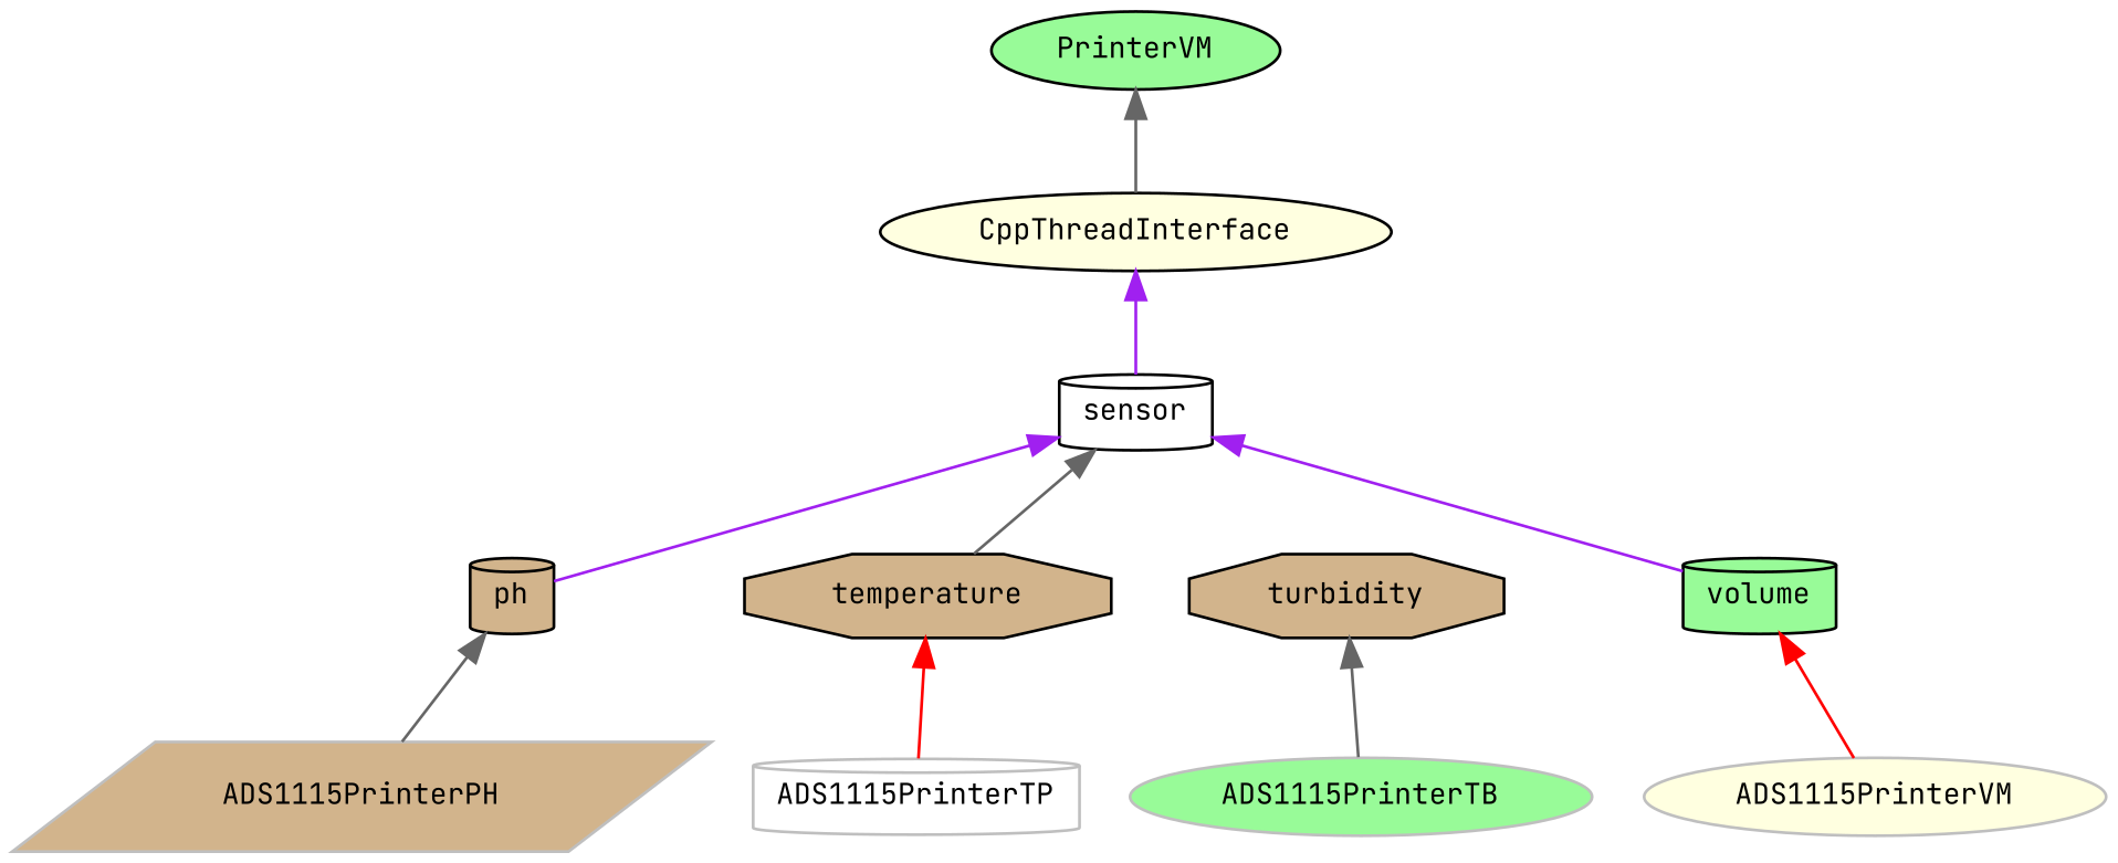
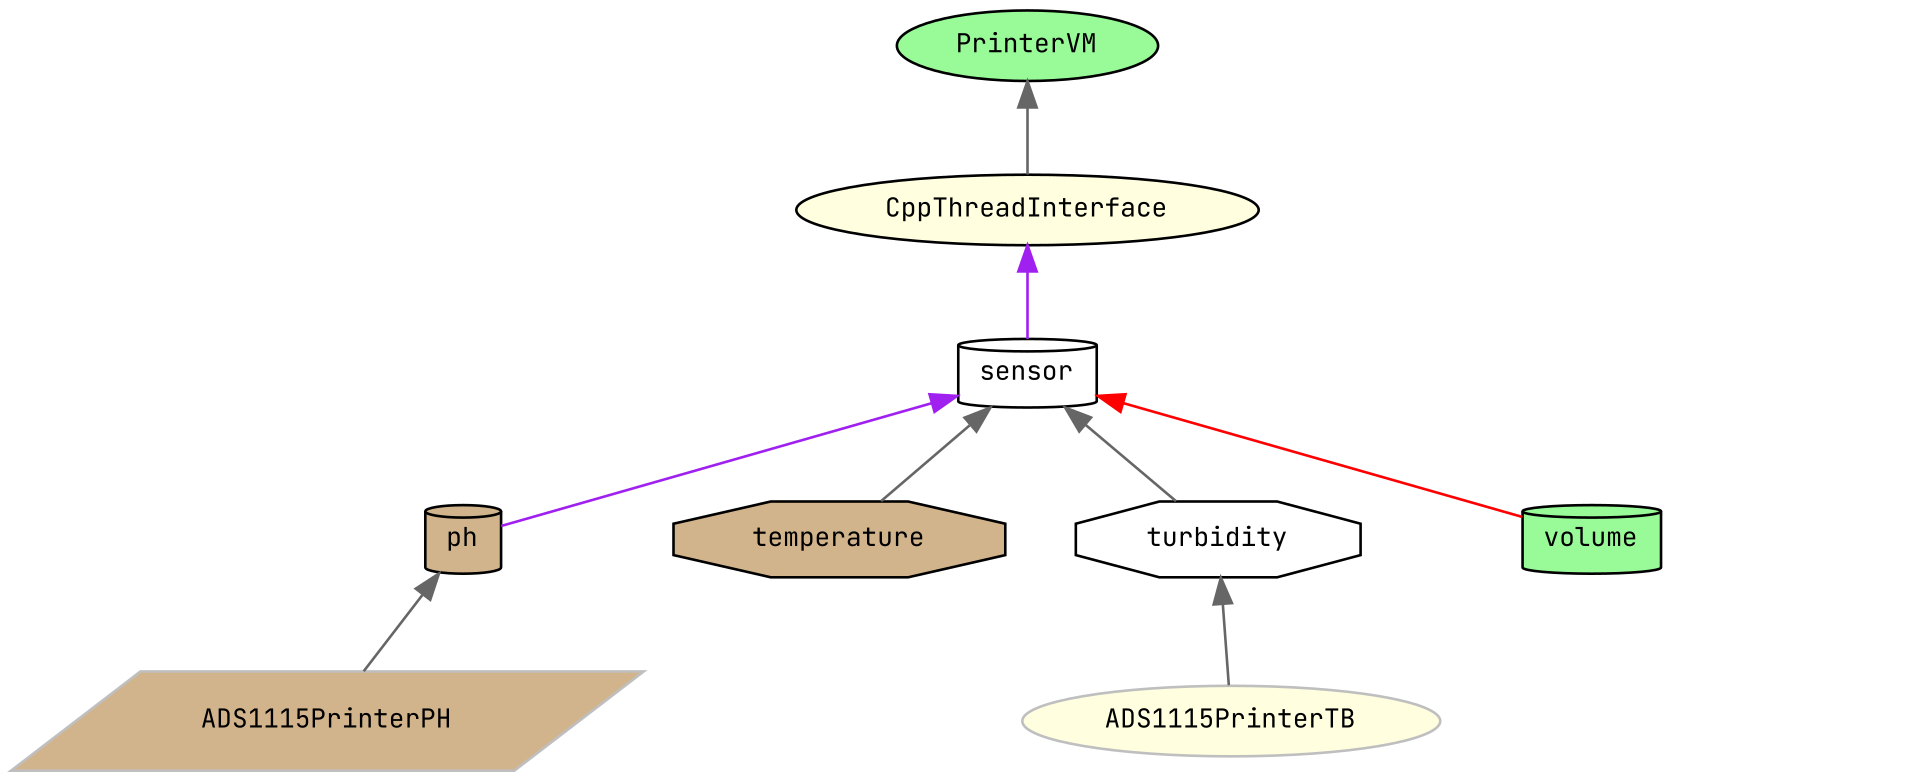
  digraph {
    fontname="JetBrains Mono"
    node [color=black fillcolor=white fontname="JetBrains Mono" fontsize=10 shape=ellipse style=filled]
    edge [color=gray40 dir=back fontname="JetBrains Mono" fontsize=10 labelfontname=Helvetica labelfontsize=10 style=solid]
    n1 [fillcolor=lightyellow fontcolor=black height=0.2 label=CppThreadInterface width=0.4]
    n2 [height=0.2 label=sensor shape=cylinder width=0.4]
    n3 [fillcolor=tan height=0.2 label=ph shape=cylinder width=0.4]
    n4 [fillcolor=tan height=0.2 label=temperature shape=octagon width=0.4]
-   n5 [fillcolor=tan height=0.2 label=turbidity shape=octagon width=0.4]
+   n5 [height=0.2 label=turbidity shape=octagon width=0.4]
    n6 [fillcolor=palegreen height=0.2 label=volume shape=cylinder width=0.4]
    n7 [fillcolor=palegreen height=0.2 label=PrinterVM width=0.4]
    n8 [color=grey75 fillcolor=tan height=0.2 label=ADS1115PrinterPH shape=parallelogram width=0.4]
-   n9 [color=grey75 height=0.2 label=ADS1115PrinterTP shape=cylinder width=0.4]
-   n10 [color=grey75 fillcolor=palegreen height=0.2 label=ADS1115PrinterTB width=0.4]
-   n11 [color=grey75 fillcolor=lightyellow height=0.2 label=ADS1115PrinterVM width=0.4]
+   n10 [color=grey75 fillcolor=lightyellow height=0.2 label=ADS1115PrinterTB width=0.4]
    n1 -> n2 [color=purple]
    n2 -> n3 [color=purple]
    n2 -> n4
-   n2 -> n6 [color=purple]
+   n2 -> n5
+   n2 -> n6 [color=red]
    n3 -> n8
-   n4 -> n9 [color=red]
    n5 -> n10
-   n6 -> n11 [color=red]
    n7 -> n1
  }
